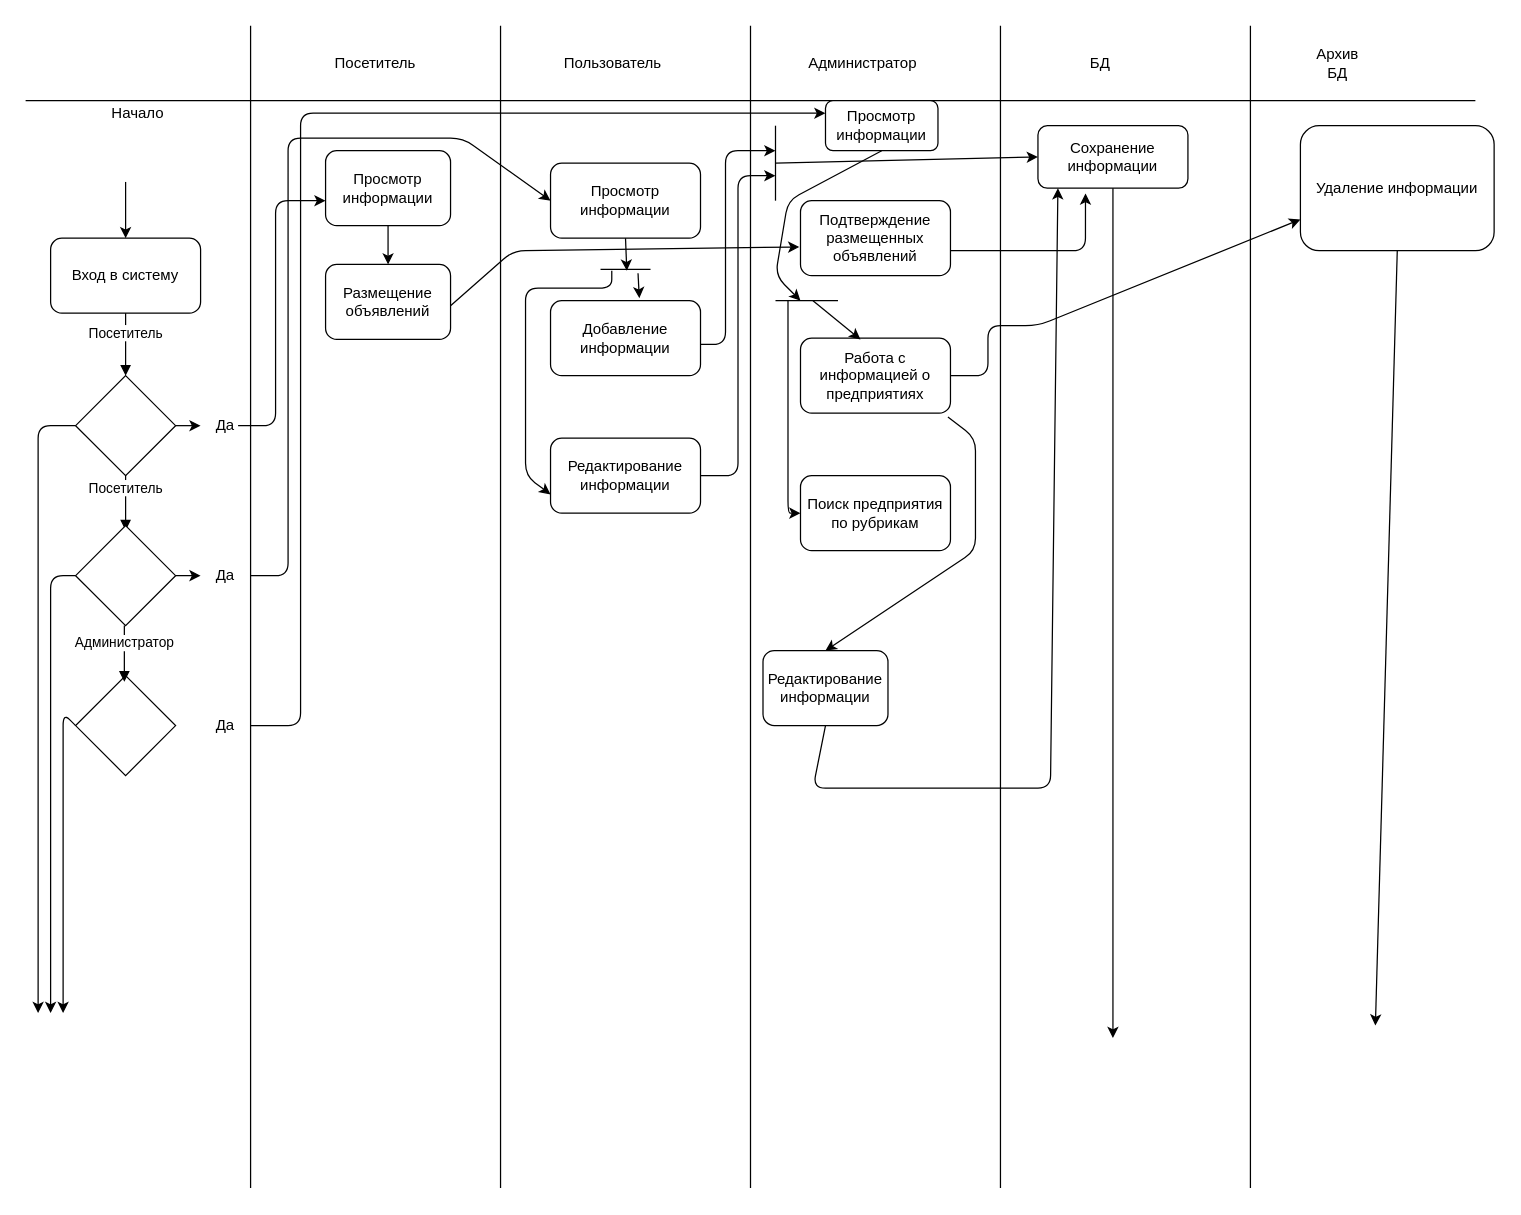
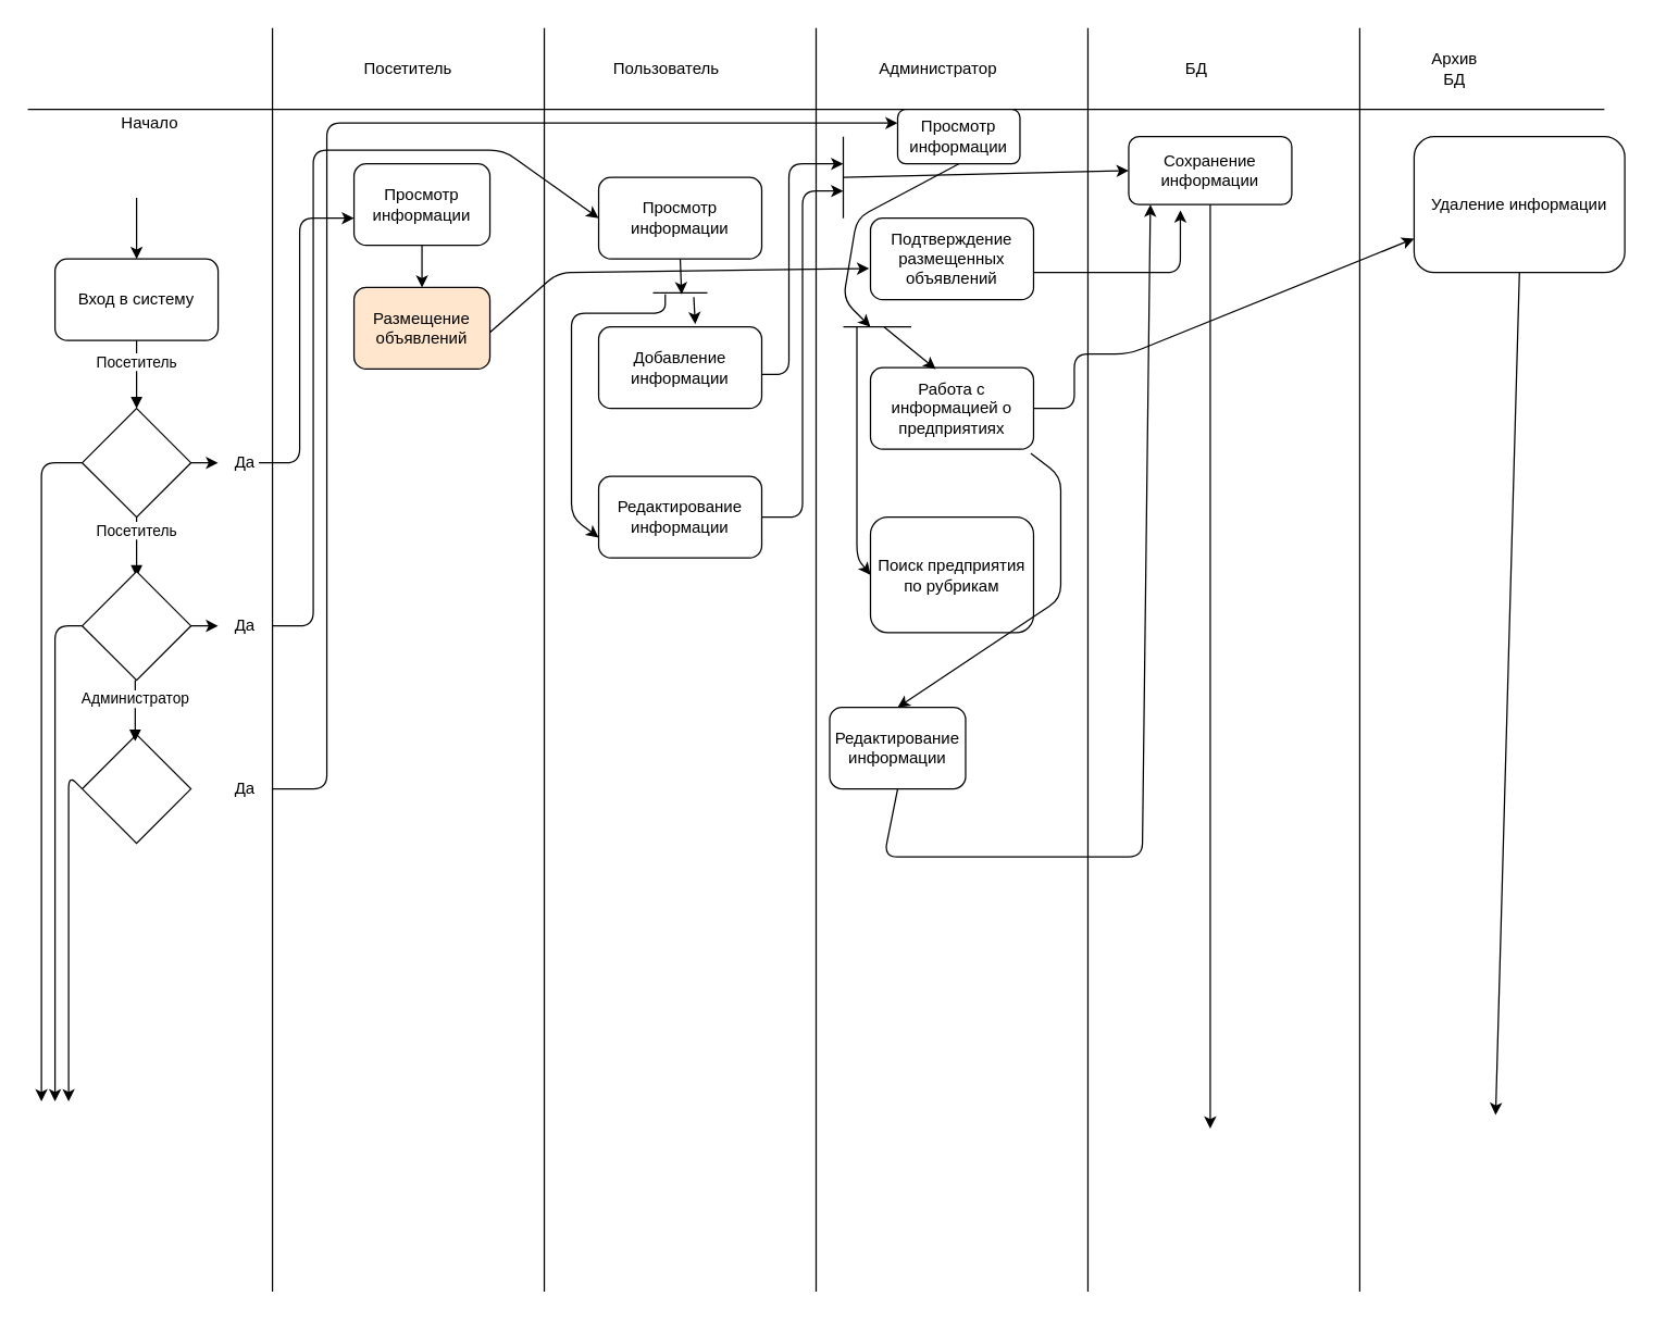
  <mxCell id="0" />
  <mxCell id="1" parent="0" />
  <mxCell id="2" value="" style="endArrow=none;html=1;" edge="1" parent="1"><mxGeometry width="50" height="50" relative="1" as="geometry"><mxPoint y="80" as="sourcePoint" x="20" /><mxPoint x="1180" y="80" as="targetPoint" /></mxGeometry></mxCell>
  <mxCell id="3" value="" style="endArrow=none;html=1;" edge="1" parent="1"><mxGeometry width="50" height="50" relative="1" as="geometry"><mxPoint x="200" y="950" as="sourcePoint" /><mxPoint x="200" as="targetPoint" y="20" /></mxGeometry></mxCell>
  <mxCell id="4" value="" style="endArrow=none;html=1;" edge="1" parent="1"><mxGeometry width="50" height="50" relative="1" as="geometry"><mxPoint x="400" y="950" as="sourcePoint" /><mxPoint x="400" as="targetPoint" y="20" /></mxGeometry></mxCell>
  <mxCell id="5" value="" style="endArrow=none;html=1;" edge="1" parent="1"><mxGeometry width="50" height="50" relative="1" as="geometry"><mxPoint x="800" y="950" as="sourcePoint" /><mxPoint x="800" as="targetPoint" y="20" /></mxGeometry></mxCell>
  <mxCell id="6" value="" style="endArrow=none;html=1;" edge="1" parent="1"><mxGeometry width="50" height="50" relative="1" as="geometry"><mxPoint x="600" y="950" as="sourcePoint" /><mxPoint x="600" as="targetPoint" y="20" /></mxGeometry></mxCell>
  <mxCell id="7" value="" style="endArrow=none;html=1;" edge="1" parent="1"><mxGeometry width="50" height="50" relative="1" as="geometry"><mxPoint x="1000" y="950" as="sourcePoint" /><mxPoint x="1000" as="targetPoint" y="20" /></mxGeometry></mxCell>
  <mxCell id="8" value="Посетитель" style="text;html=1;strokeColor=none;fillColor=none;align=center;verticalAlign=middle;whiteSpace=wrap;rounded=0;" vertex="1" parent="1"><mxGeometry x="280" y="40" width="40" height="20" as="geometry" /></mxCell>
  <mxCell id="9" value="Пользователь" style="text;html=1;strokeColor=none;fillColor=none;align=center;verticalAlign=middle;whiteSpace=wrap;rounded=0;" vertex="1" parent="1"><mxGeometry x="470" y="40" width="40" height="20" as="geometry" /></mxCell>
  <mxCell id="10" value="Администратор" style="text;html=1;strokeColor=none;fillColor=none;align=center;verticalAlign=middle;whiteSpace=wrap;rounded=0;" vertex="1" parent="1"><mxGeometry x="670" y="40" width="40" height="20" as="geometry" /></mxCell>
  <mxCell id="11" value="БД" style="text;html=1;strokeColor=none;fillColor=none;align=center;verticalAlign=middle;whiteSpace=wrap;rounded=0;" vertex="1" parent="1"><mxGeometry x="860" y="40" width="40" height="20" as="geometry" /></mxCell>
  <mxCell id="12" value="Архив БД" style="text;html=1;strokeColor=none;fillColor=none;align=center;verticalAlign=middle;whiteSpace=wrap;rounded=0;" vertex="1" parent="1"><mxGeometry x="1050" y="40" width="40" height="20" as="geometry" /></mxCell>
  <mxCell id="13" value="Начало" style="text;html=1;strokeColor=none;fillColor=none;align=center;verticalAlign=middle;whiteSpace=wrap;rounded=0;" vertex="1" parent="1"><mxGeometry x="90" y="80" width="40" height="20" as="geometry" /></mxCell>
  <mxCell id="14" value="" style="endArrow=classic;html=1;" edge="1" parent="1"><mxGeometry width="50" height="50" relative="1" as="geometry"><mxPoint x="100" y="145" as="sourcePoint" /><mxPoint x="100" y="190" as="targetPoint" /></mxGeometry></mxCell>
  <mxCell id="15" value="Вход в систему" style="rounded=1;whiteSpace=wrap;html=1;" vertex="1" parent="1"><mxGeometry x="40" y="190" width="120" height="60" as="geometry" /></mxCell>
  <mxCell id="16" value="Посетитель" style="html=1;verticalAlign=bottom;endArrow=block;exitX=0.5;exitY=1;exitDx=0;exitDy=0;" edge="1" parent="1" source="15"><mxGeometry width="80" relative="1" as="geometry"><mxPoint x="80" y="260" as="sourcePoint" /><mxPoint x="100" y="300" as="targetPoint" /></mxGeometry></mxCell>
  <mxCell id="17" value="Посетитель" style="html=1;verticalAlign=bottom;endArrow=block;exitX=0.5;exitY=1;exitDx=0;exitDy=0;" edge="1" parent="1"><mxGeometry width="80" relative="1" as="geometry"><mxPoint x="100" y="374" as="sourcePoint" /><mxPoint x="100" y="424" as="targetPoint" /></mxGeometry></mxCell>
  <mxCell id="18" value="" style="rhombus;whiteSpace=wrap;html=1;" vertex="1" parent="1"><mxGeometry x="60" y="300" width="80" height="80" as="geometry" /></mxCell>
  <mxCell id="19" value="" style="rhombus;whiteSpace=wrap;html=1;" vertex="1" parent="1"><mxGeometry x="60" y="420" width="80" height="80" as="geometry" /></mxCell>
  <mxCell id="20" value="" style="rhombus;whiteSpace=wrap;html=1;" vertex="1" parent="1"><mxGeometry x="60" y="540" width="80" height="80" as="geometry" /></mxCell>
  <mxCell id="21" value="Администратор" style="html=1;verticalAlign=bottom;endArrow=block;exitX=0.5;exitY=1;exitDx=0;exitDy=0;" edge="1" parent="1"><mxGeometry width="80" relative="1" as="geometry"><mxPoint x="99" y="500" as="sourcePoint" /><mxPoint x="99" y="545" as="targetPoint" /></mxGeometry></mxCell>
  <mxCell id="22" value="" style="endArrow=classic;html=1;" edge="1" parent="1"><mxGeometry width="50" height="50" relative="1" as="geometry"><mxPoint x="190" y="340" as="sourcePoint" /><mxPoint x="260" y="160" as="targetPoint" /><Array as="points"><mxPoint x="220" y="340" /><mxPoint x="220" y="160" /></Array></mxGeometry></mxCell>
- <mxCell id="23" value="Размещение объявлений" style="rounded=1;whiteSpace=wrap;html=1;" vertex="1" parent="1"><mxGeometry x="260" y="211" width="100" height="60" as="geometry" /></mxCell>
+ <mxCell id="23" value="Размещение объявлений" style="rounded=1;whiteSpace=wrap;html=1;fillColor=#ffe6cc;" vertex="1" parent="1"><mxGeometry x="260" y="211" width="100" height="60" as="geometry" /></mxCell>
  <mxCell id="24" value="" style="endArrow=classic;html=1;exitX=1;exitY=0.5;exitDx=0;exitDy=0;" edge="1" parent="1" source="18"><mxGeometry width="50" height="50" relative="1" as="geometry"><mxPoint x="140" y="340" as="sourcePoint" /><mxPoint x="160" y="340" as="targetPoint" /><Array as="points" /></mxGeometry></mxCell>
  <mxCell id="25" value="Да" style="text;html=1;strokeColor=none;fillColor=none;align=center;verticalAlign=middle;whiteSpace=wrap;rounded=0;" vertex="1" parent="1"><mxGeometry x="160" y="330" width="40" height="20" as="geometry" /></mxCell>
  <mxCell id="26" value="Просмотр информации" style="rounded=1;whiteSpace=wrap;html=1;" vertex="1" parent="1"><mxGeometry x="440" y="130" width="120" height="60" as="geometry" /></mxCell>
  <mxCell id="27" value="Добавление информации" style="rounded=1;whiteSpace=wrap;html=1;" vertex="1" parent="1"><mxGeometry x="440" y="240" width="120" height="60" as="geometry" /></mxCell>
  <mxCell id="28" value="Редактирование информации" style="rounded=1;whiteSpace=wrap;html=1;" vertex="1" parent="1"><mxGeometry x="440" y="350" width="120" height="60" as="geometry" /></mxCell>
  <mxCell id="29" value="" style="endArrow=classic;html=1;entryX=0;entryY=0.5;entryDx=0;entryDy=0;" edge="1" parent="1" target="26"><mxGeometry width="50" height="50" relative="1" as="geometry"><mxPoint x="200" y="460" as="sourcePoint" /><mxPoint x="240" y="460" as="targetPoint" /><Array as="points"><mxPoint x="230" y="460" /><mxPoint x="230" y="110" /><mxPoint x="370" y="110" /></Array></mxGeometry></mxCell>
  <mxCell id="30" value="" style="endArrow=classic;html=1;exitX=1;exitY=0.5;exitDx=0;exitDy=0;" edge="1" parent="1" source="19"><mxGeometry width="50" height="50" relative="1" as="geometry"><mxPoint x="130" y="470" as="sourcePoint" /><mxPoint x="160" y="460" as="targetPoint" /></mxGeometry></mxCell>
  <mxCell id="31" value="Да" style="text;html=1;strokeColor=none;fillColor=none;align=center;verticalAlign=middle;whiteSpace=wrap;rounded=0;" vertex="1" parent="1"><mxGeometry x="160" y="450" width="40" height="20" as="geometry" /></mxCell>
  <mxCell id="32" value="Сохранение информации" style="rounded=1;whiteSpace=wrap;html=1;" vertex="1" parent="1"><mxGeometry x="830" y="100" width="120" height="50" as="geometry" /></mxCell>
  <mxCell id="33" value="" style="endArrow=classic;html=1;" edge="1" parent="1"><mxGeometry width="50" height="50" relative="1" as="geometry"><mxPoint x="560" y="380" as="sourcePoint" /><mxPoint x="620" y="140" as="targetPoint" /><Array as="points"><mxPoint x="590" y="380" /><mxPoint x="590" y="140" /></Array></mxGeometry></mxCell>
  <mxCell id="34" value="" style="endArrow=classic;html=1;" edge="1" parent="1"><mxGeometry width="50" height="50" relative="1" as="geometry"><mxPoint x="560" y="275" as="sourcePoint" /><mxPoint x="620" y="120" as="targetPoint" /><Array as="points"><mxPoint x="580" y="275" /><mxPoint x="580" y="120" /></Array></mxGeometry></mxCell>
  <mxCell id="35" value="" style="line;strokeWidth=1;fillColor=none;align=left;verticalAlign=middle;spacingTop=-1;spacingLeft=3;spacingRight=3;rotatable=0;labelPosition=right;points=[];portConstraint=eastwest;" vertex="1" parent="1"><mxGeometry x="480" y="211" width="40" height="8" as="geometry" /></mxCell>
  <mxCell id="36" value="" style="endArrow=classic;html=1;exitX=0.5;exitY=1;exitDx=0;exitDy=0;entryX=0.525;entryY=0.625;entryDx=0;entryDy=0;entryPerimeter=0;" edge="1" parent="1" source="26" target="35"><mxGeometry width="50" height="50" relative="1" as="geometry"><mxPoint x="500" y="240" as="sourcePoint" /><mxPoint x="550" y="190" as="targetPoint" /></mxGeometry></mxCell>
  <mxCell id="37" value="" style="endArrow=classic;html=1;entryX=0.592;entryY=-0.033;entryDx=0;entryDy=0;entryPerimeter=0;" edge="1" parent="1" target="27"><mxGeometry width="50" height="50" relative="1" as="geometry"><mxPoint x="510" y="218" as="sourcePoint" /><mxPoint x="540" y="220" as="targetPoint" /></mxGeometry></mxCell>
  <mxCell id="38" value="" style="endArrow=classic;html=1;exitX=0.225;exitY=0.625;exitDx=0;exitDy=0;exitPerimeter=0;entryX=0;entryY=0.75;entryDx=0;entryDy=0;" edge="1" parent="1" source="35" target="28"><mxGeometry width="50" height="50" relative="1" as="geometry"><mxPoint x="430" y="220" as="sourcePoint" /><mxPoint x="420" y="390" as="targetPoint" /><Array as="points"><mxPoint x="489" y="230" /><mxPoint x="420" y="230" /><mxPoint x="420" y="380" /></Array></mxGeometry></mxCell>
  <mxCell id="39" value="Подтверждение размещенных объявлений" style="rounded=1;whiteSpace=wrap;html=1;" vertex="1" parent="1"><mxGeometry x="640" y="160" width="120" height="60" as="geometry" /></mxCell>
  <mxCell id="40" value="Работа с информацией о предприятиях" style="rounded=1;whiteSpace=wrap;html=1;" vertex="1" parent="1"><mxGeometry x="640" y="270" width="120" height="60" as="geometry" /></mxCell>
- <mxCell id="41" value="Поиск предприятия по рубрикам" style="rounded=1;whiteSpace=wrap;html=1;" vertex="1" parent="1"><mxGeometry x="640" y="380" width="120" height="60" as="geometry" /></mxCell>
+ <mxCell id="41" value="Поиск предприятия по рубрикам" style="rounded=1;whiteSpace=wrap;html=1;" vertex="1" parent="1"><mxGeometry x="640" y="380" width="120" height="85" as="geometry" /></mxCell>
  <mxCell id="42" value="" style="endArrow=none;html=1;" edge="1" parent="1"><mxGeometry width="50" height="50" relative="1" as="geometry"><mxPoint x="620" y="160" as="sourcePoint" /><mxPoint x="620" y="100" as="targetPoint" /></mxGeometry></mxCell>
  <mxCell id="43" value="" style="endArrow=classic;html=1;entryX=0;entryY=0.5;entryDx=0;entryDy=0;" edge="1" parent="1" target="32"><mxGeometry width="50" height="50" relative="1" as="geometry"><mxPoint x="620" y="130" as="sourcePoint" /><mxPoint x="670" y="80" as="targetPoint" /></mxGeometry></mxCell>
  <mxCell id="44" value="Просмотр информации" style="rounded=1;whiteSpace=wrap;html=1;" vertex="1" parent="1"><mxGeometry x="260" y="120" width="100" height="60" as="geometry" /></mxCell>
  <mxCell id="45" value="" style="endArrow=classic;html=1;exitX=0.5;exitY=1;exitDx=0;exitDy=0;entryX=0.5;entryY=0;entryDx=0;entryDy=0;" edge="1" parent="1" source="44" target="23"><mxGeometry width="50" height="50" relative="1" as="geometry"><mxPoint x="300" y="340" as="sourcePoint" /><mxPoint x="350" y="290" as="targetPoint" /></mxGeometry></mxCell>
  <mxCell id="46" value="" style="endArrow=classic;html=1;entryX=-0.008;entryY=0.617;entryDx=0;entryDy=0;entryPerimeter=0;" edge="1" parent="1" target="39"><mxGeometry width="50" height="50" relative="1" as="geometry"><mxPoint x="360" y="244" as="sourcePoint" /><mxPoint x="450" y="200" as="targetPoint" /><Array as="points"><mxPoint x="410" y="200" /></Array></mxGeometry></mxCell>
  <mxCell id="47" value="" style="endArrow=classic;html=1;entryX=0.317;entryY=1.083;entryDx=0;entryDy=0;entryPerimeter=0;" edge="1" parent="1" target="32"><mxGeometry width="50" height="50" relative="1" as="geometry"><mxPoint x="760" y="200" as="sourcePoint" /><mxPoint x="860" y="200" as="targetPoint" /><Array as="points"><mxPoint x="868" y="200" /></Array></mxGeometry></mxCell>
  <mxCell id="48" value="" style="endArrow=classic;html=1;" edge="1" parent="1"><mxGeometry width="50" height="50" relative="1" as="geometry"><mxPoint x="200" y="580" as="sourcePoint" /><mxPoint x="660" y="90" as="targetPoint" /><Array as="points"><mxPoint x="240" y="580" /><mxPoint x="240" y="90" /><mxPoint x="640" y="90" /></Array></mxGeometry></mxCell>
  <mxCell id="49" value="Да" style="text;html=1;strokeColor=none;fillColor=none;align=center;verticalAlign=middle;whiteSpace=wrap;rounded=0;" vertex="1" parent="1"><mxGeometry x="160" y="570" width="40" height="20" as="geometry" /></mxCell>
  <mxCell id="50" value="Просмотр информации" style="rounded=1;whiteSpace=wrap;html=1;" vertex="1" parent="1"><mxGeometry x="660" y="80" width="90" height="40" as="geometry" /></mxCell>
  <mxCell id="51" value="" style="endArrow=none;html=1;" edge="1" parent="1"><mxGeometry width="50" height="50" relative="1" as="geometry"><mxPoint x="620" y="240" as="sourcePoint" /><mxPoint x="670" y="240" as="targetPoint" /></mxGeometry></mxCell>
  <mxCell id="52" value="" style="endArrow=classic;html=1;exitX=0.5;exitY=1;exitDx=0;exitDy=0;" edge="1" parent="1" source="50"><mxGeometry width="50" height="50" relative="1" as="geometry"><mxPoint x="750" y="160" as="sourcePoint" /><mxPoint x="640" y="240" as="targetPoint" /><Array as="points"><mxPoint x="630" y="160" /><mxPoint x="620" y="220" /></Array></mxGeometry></mxCell>
  <mxCell id="53" value="" style="endArrow=classic;html=1;entryX=0.4;entryY=0.017;entryDx=0;entryDy=0;entryPerimeter=0;" edge="1" parent="1" target="40"><mxGeometry width="50" height="50" relative="1" as="geometry"><mxPoint x="650" y="240" as="sourcePoint" /><mxPoint x="710" y="230" as="targetPoint" /></mxGeometry></mxCell>
  <mxCell id="54" value="" style="endArrow=classic;html=1;entryX=0;entryY=0.5;entryDx=0;entryDy=0;" edge="1" parent="1" target="41"><mxGeometry width="50" height="50" relative="1" as="geometry"><mxPoint x="630" y="240" as="sourcePoint" /><mxPoint x="630" y="410" as="targetPoint" /><Array as="points"><mxPoint x="630" y="410" /></Array></mxGeometry></mxCell>
  <mxCell id="55" value="Редактирование информации" style="rounded=1;whiteSpace=wrap;html=1;" vertex="1" parent="1"><mxGeometry x="610" y="520" width="100" height="60" as="geometry" /></mxCell>
  <mxCell id="56" value="" style="endArrow=classic;html=1;entryX=0.5;entryY=0;entryDx=0;entryDy=0;exitX=0.983;exitY=1.05;exitDx=0;exitDy=0;exitPerimeter=0;" edge="1" parent="1" source="40" target="55"><mxGeometry width="50" height="50" relative="1" as="geometry"><mxPoint x="790" y="460" as="sourcePoint" /><mxPoint x="740" y="320" as="targetPoint" /><Array as="points"><mxPoint x="780" y="350" /><mxPoint x="780" y="390" /><mxPoint x="780" y="440" /></Array></mxGeometry></mxCell>
  <mxCell id="57" value="" style="endArrow=classic;html=1;entryX=0;entryY=0.75;entryDx=0;entryDy=0;" edge="1" parent="1" target="59"><mxGeometry width="50" height="50" relative="1" as="geometry"><mxPoint x="760" y="300" as="sourcePoint" /><mxPoint x="772.5" y="500" as="targetPoint" /><Array as="points"><mxPoint x="790" y="300" /><mxPoint x="790" y="260" /><mxPoint x="830" y="260" /></Array></mxGeometry></mxCell>
  <mxCell id="58" value="" style="endArrow=classic;html=1;exitX=0.5;exitY=1;exitDx=0;exitDy=0;entryX=0.133;entryY=1;entryDx=0;entryDy=0;entryPerimeter=0;" edge="1" parent="1" source="55" target="32"><mxGeometry width="50" height="50" relative="1" as="geometry"><mxPoint x="670" y="690" as="sourcePoint" /><mxPoint x="830" y="630" as="targetPoint" /><Array as="points"><mxPoint x="650" y="630" /><mxPoint x="840" y="630" /></Array></mxGeometry></mxCell>
  <mxCell id="59" value="Удаление информации" style="rounded=1;whiteSpace=wrap;html=1;" vertex="1" parent="1"><mxGeometry x="1040" y="100" width="155" height="100" as="geometry" /></mxCell>
  <mxCell id="60" value="" style="endArrow=classic;html=1;exitX=0;exitY=0.5;exitDx=0;exitDy=0;" edge="1" parent="1" source="18"><mxGeometry width="50" height="50" relative="1" as="geometry"><mxPoint x="30" y="340" as="sourcePoint" /><mxPoint x="30" y="810" as="targetPoint" /><Array as="points"><mxPoint x="30" y="340" /></Array></mxGeometry></mxCell>
  <mxCell id="61" value="" style="endArrow=classic;html=1;exitX=0;exitY=0.5;exitDx=0;exitDy=0;" edge="1" parent="1" source="19"><mxGeometry width="50" height="50" relative="1" as="geometry"><mxPoint x="130" y="780" as="sourcePoint" /><mxPoint x="40" y="810" as="targetPoint" /><Array as="points"><mxPoint x="40" y="460" /></Array></mxGeometry></mxCell>
  <mxCell id="62" value="" style="endArrow=classic;html=1;exitX=0;exitY=0.5;exitDx=0;exitDy=0;" edge="1" parent="1" source="20"><mxGeometry width="50" height="50" relative="1" as="geometry"><mxPoint x="60" y="810" as="sourcePoint" /><mxPoint x="50" y="810" as="targetPoint" /><Array as="points"><mxPoint x="50" y="570" /></Array></mxGeometry></mxCell>
  <mxCell id="63" value="" style="endArrow=classic;html=1;exitX=0.5;exitY=1;exitDx=0;exitDy=0;" edge="1" parent="1" source="32"><mxGeometry width="50" height="50" relative="1" as="geometry"><mxPoint x="890" y="210" as="sourcePoint" /><mxPoint x="890" y="830" as="targetPoint" /></mxGeometry></mxCell>
  <mxCell id="64" value="" style="endArrow=classic;html=1;exitX=0.5;exitY=1;exitDx=0;exitDy=0;" edge="1" parent="1" source="59"><mxGeometry width="50" height="50" relative="1" as="geometry"><mxPoint x="1050" y="670" as="sourcePoint" /><mxPoint x="1100" y="820" as="targetPoint" /></mxGeometry></mxCell>
